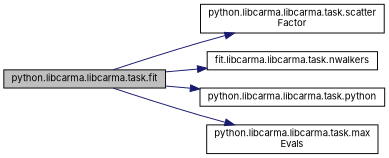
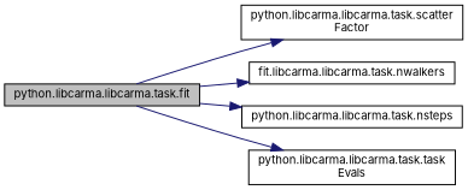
  digraph {
    fontname=Inter
    rankdir=LR
    node [color=black fillcolor=white fontname=Inter fontsize=10 shape=record style=filled]
    edge [color=midnightblue fontname=Inter fontsize=10 labelfontname=Helvetica labelfontsize=10 style=solid]
    n1 [fillcolor=grey75 fontcolor=black height=0.2 label="python.libcarma.libcarma.task.fit" width=0.4]
    n2 [height=0.2 label="python.libcarma.libcarma.task.scatter\lFactor" width=0.4]
    n3 [height=0.2 label="fit.libcarma.libcarma.task.nwalkers" width=0.4]
-   n4 [height=0.2 label="python.libcarma.libcarma.task.python" width=0.4]
-   n5 [height=0.2 label="python.libcarma.libcarma.task.max\lEvals" width=0.4]
+   n4 [height=0.2 label="python.libcarma.libcarma.task.nsteps" width=0.4]
+   n5 [height=0.2 label="python.libcarma.libcarma.task.task\lEvals" width=0.4]
    n1 -> n2
    n1 -> n3
    n1 -> n4
    n1 -> n5
  }
